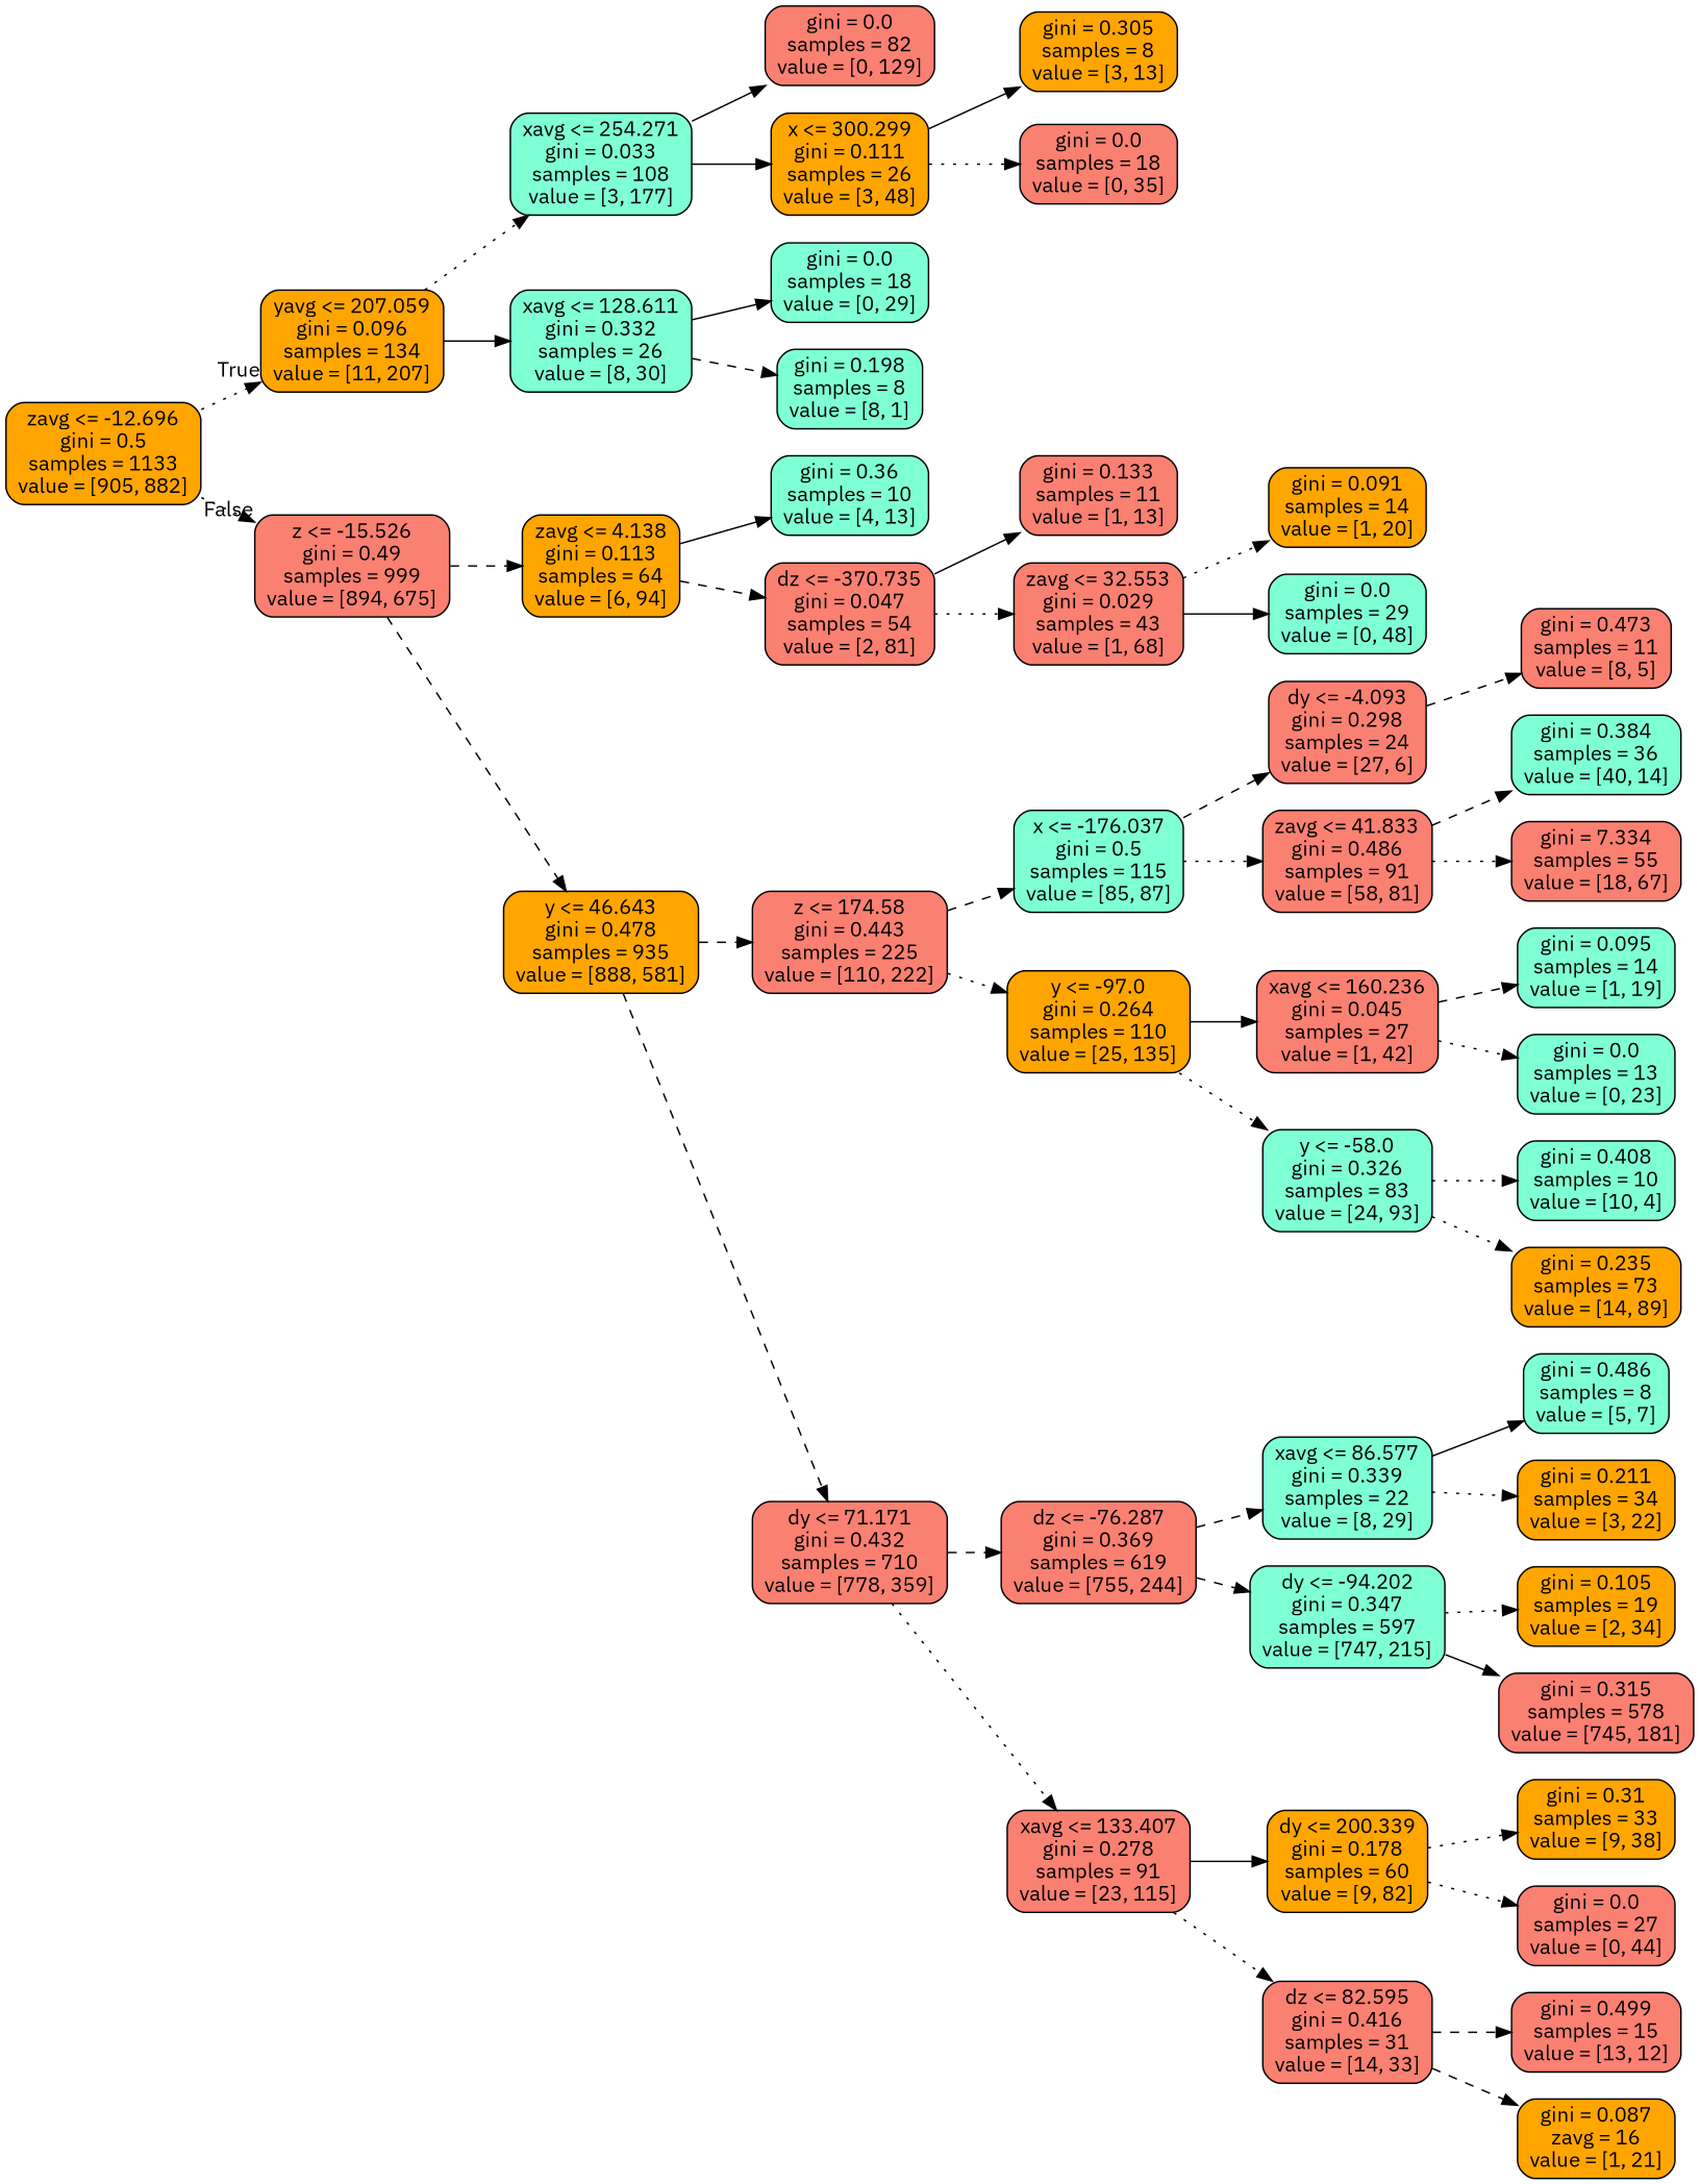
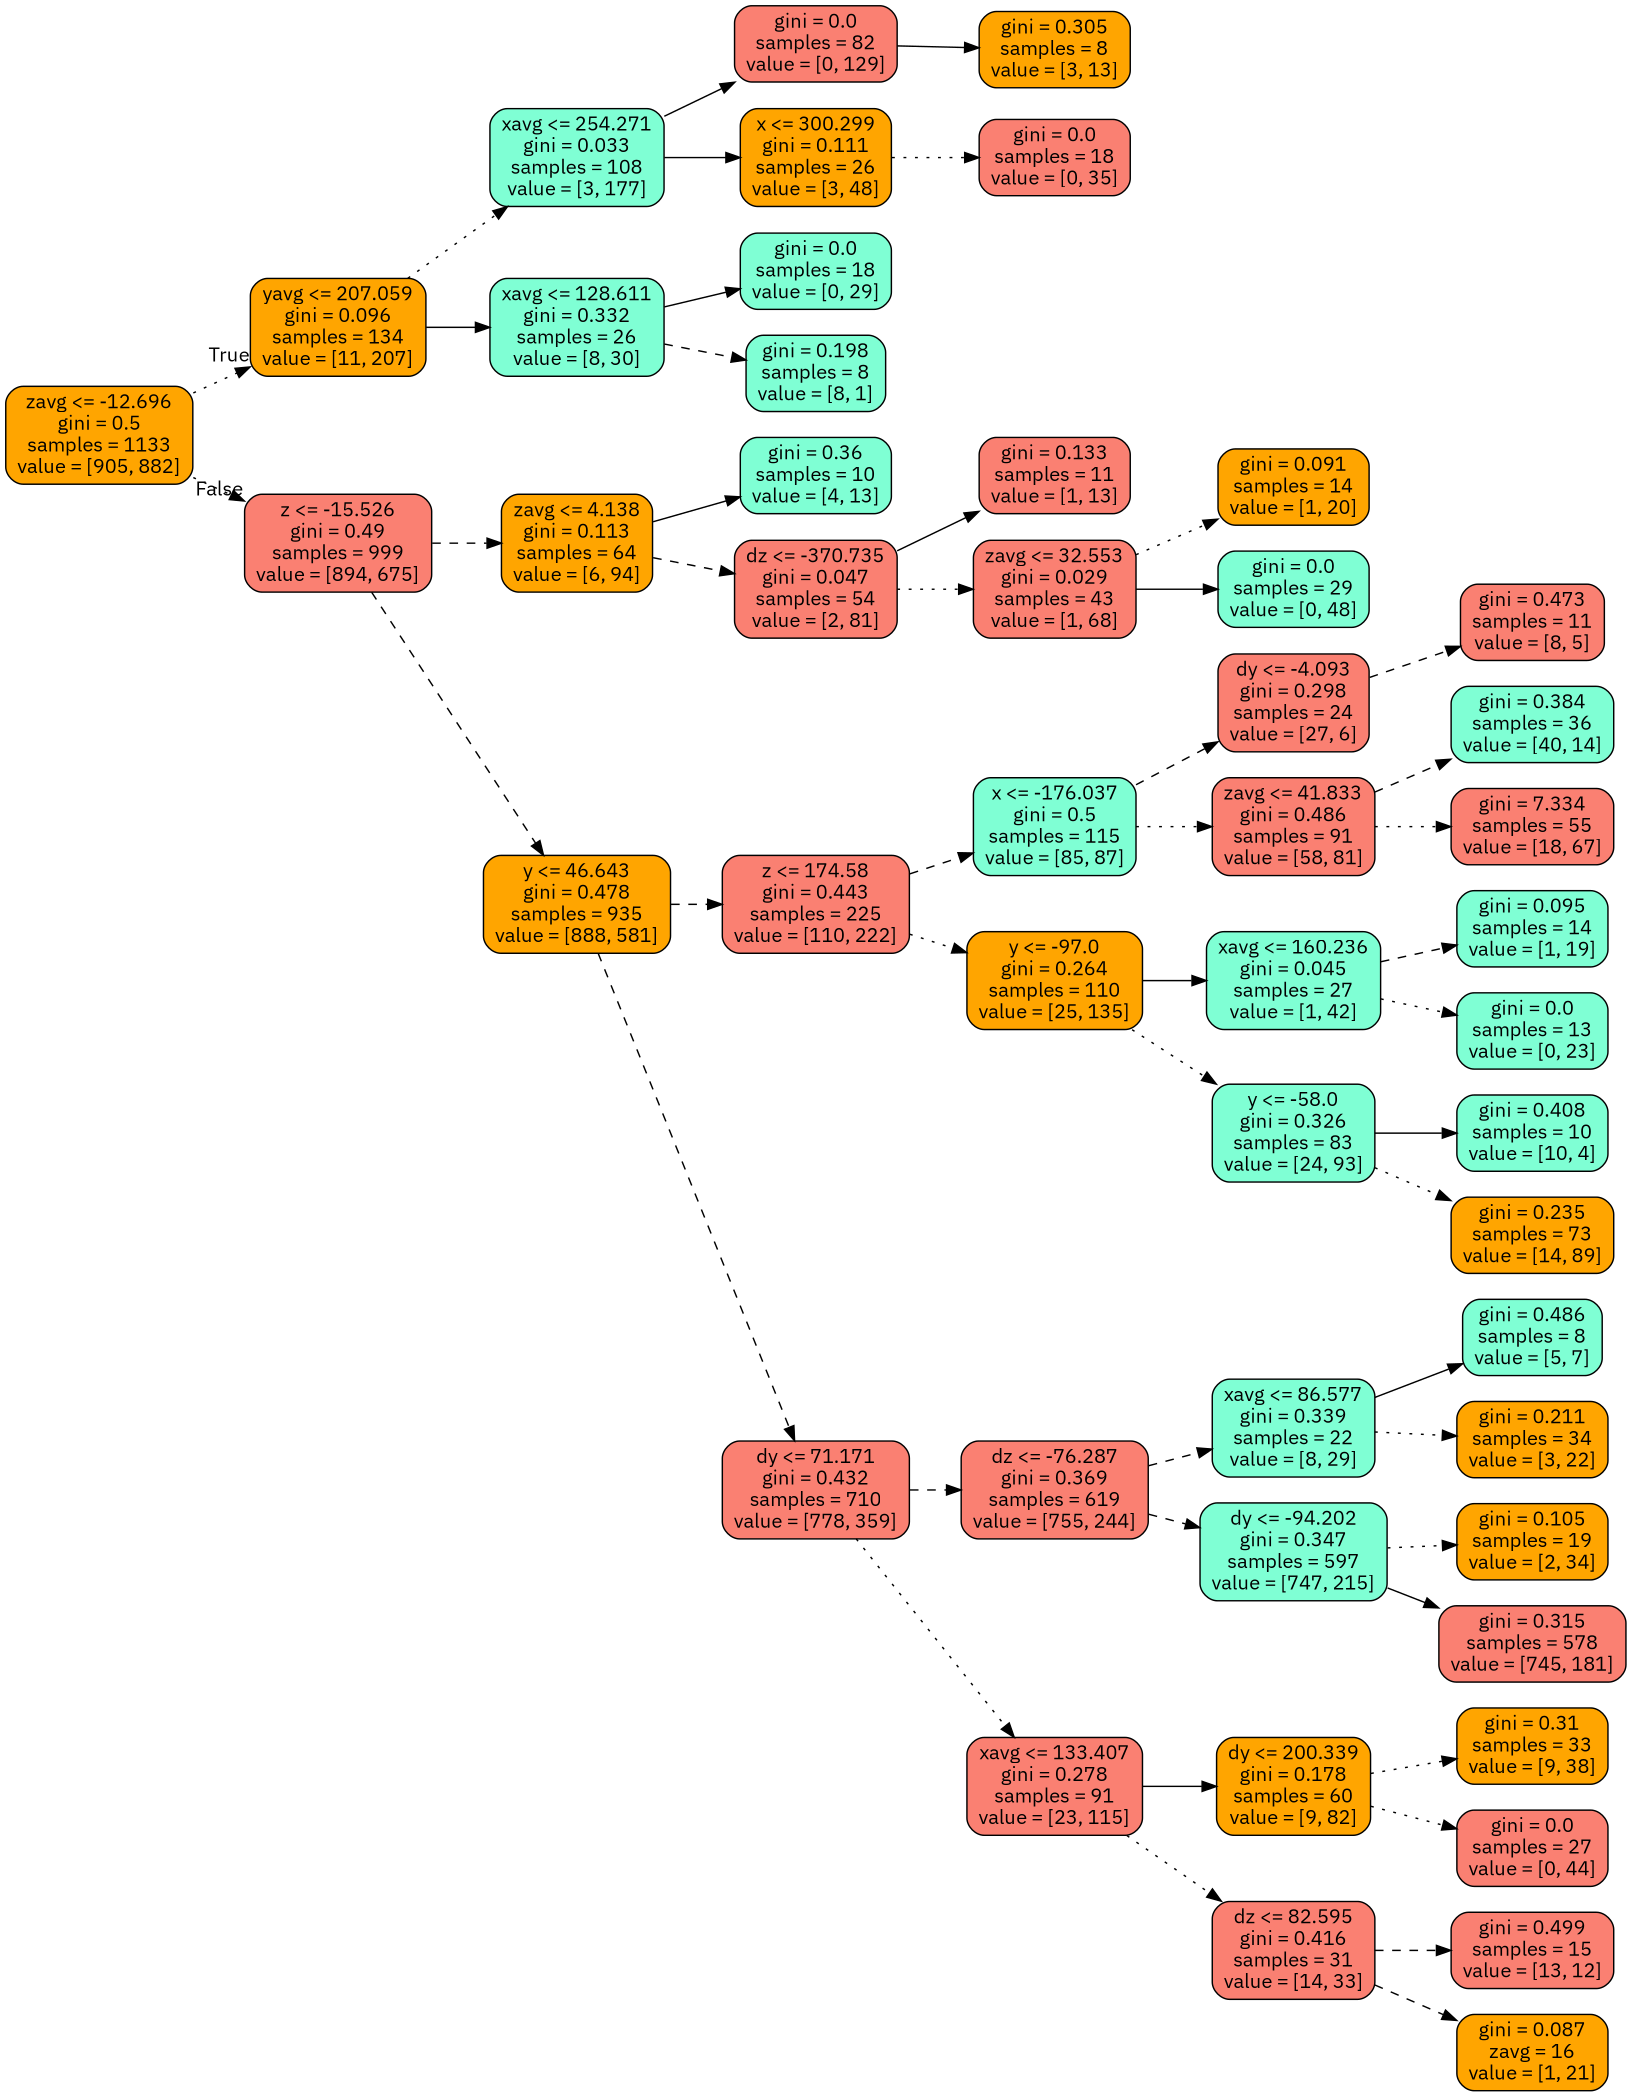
  digraph {
    fontname="IBM Plex Sans"
    rankdir=LR
    node [color=black fillcolor=salmon fontname="IBM Plex Sans" shape=box style="filled, rounded"]
    edge [fontname="IBM Plex Sans" style=dotted]
    n1 [fillcolor=orange label="zavg <= -12.696\ngini = 0.5\nsamples = 1133\nvalue = [905, 882]"]
    n2 [fillcolor=orange label="yavg <= 207.059\ngini = 0.096\nsamples = 134\nvalue = [11, 207]"]
    n3 [label="z <= -15.526\ngini = 0.49\nsamples = 999\nvalue = [894, 675]"]
    n4 [fillcolor=aquamarine label="xavg <= 254.271\ngini = 0.033\nsamples = 108\nvalue = [3, 177]"]
    n5 [fillcolor=aquamarine label="xavg <= 128.611\ngini = 0.332\nsamples = 26\nvalue = [8, 30]"]
    n6 [fillcolor=orange label="zavg <= 4.138\ngini = 0.113\nsamples = 64\nvalue = [6, 94]"]
    n7 [fillcolor=orange label="y <= 46.643\ngini = 0.478\nsamples = 935\nvalue = [888, 581]"]
    n8 [label="gini = 0.0\nsamples = 82\nvalue = [0, 129]"]
    n9 [fillcolor=orange label="x <= 300.299\ngini = 0.111\nsamples = 26\nvalue = [3, 48]"]
    n10 [fillcolor=aquamarine label="gini = 0.0\nsamples = 18\nvalue = [0, 29]"]
    n11 [fillcolor=aquamarine label="gini = 0.198\nsamples = 8\nvalue = [8, 1]"]
    n12 [fillcolor=orange label="gini = 0.305\nsamples = 8\nvalue = [3, 13]"]
    n13 [label="gini = 0.0\nsamples = 18\nvalue = [0, 35]"]
    n14 [fillcolor=aquamarine label="gini = 0.36\nsamples = 10\nvalue = [4, 13]"]
    n15 [label="dz <= -370.735\ngini = 0.047\nsamples = 54\nvalue = [2, 81]"]
    n16 [label="z <= 174.58\ngini = 0.443\nsamples = 225\nvalue = [110, 222]"]
    n17 [label="dy <= 71.171\ngini = 0.432\nsamples = 710\nvalue = [778, 359]"]
    n18 [label="gini = 0.133\nsamples = 11\nvalue = [1, 13]"]
    n19 [label="zavg <= 32.553\ngini = 0.029\nsamples = 43\nvalue = [1, 68]"]
    n20 [fillcolor=orange label="gini = 0.091\nsamples = 14\nvalue = [1, 20]"]
    n21 [fillcolor=aquamarine label="gini = 0.0\nsamples = 29\nvalue = [0, 48]"]
    n22 [fillcolor=aquamarine label="x <= -176.037\ngini = 0.5\nsamples = 115\nvalue = [85, 87]"]
    n23 [fillcolor=orange label="y <= -97.0\ngini = 0.264\nsamples = 110\nvalue = [25, 135]"]
    n24 [label="dz <= -76.287\ngini = 0.369\nsamples = 619\nvalue = [755, 244]"]
    n25 [label="xavg <= 133.407\ngini = 0.278\nsamples = 91\nvalue = [23, 115]"]
    n26 [label="dy <= -4.093\ngini = 0.298\nsamples = 24\nvalue = [27, 6]"]
    n27 [label="zavg <= 41.833\ngini = 0.486\nsamples = 91\nvalue = [58, 81]"]
-   n28 [label="xavg <= 160.236\ngini = 0.045\nsamples = 27\nvalue = [1, 42]"]
+   n28 [fillcolor=aquamarine label="xavg <= 160.236\ngini = 0.045\nsamples = 27\nvalue = [1, 42]"]
    n29 [fillcolor=aquamarine label="y <= -58.0\ngini = 0.326\nsamples = 83\nvalue = [24, 93]"]
    n30 [label="gini = 0.473\nsamples = 11\nvalue = [8, 5]"]
    n31 [fillcolor=aquamarine label="gini = 0.384\nsamples = 36\nvalue = [40, 14]"]
    n32 [label="gini = 7.334\nsamples = 55\nvalue = [18, 67]"]
    n33 [fillcolor=aquamarine label="gini = 0.095\nsamples = 14\nvalue = [1, 19]"]
    n34 [fillcolor=aquamarine label="gini = 0.0\nsamples = 13\nvalue = [0, 23]"]
    n35 [fillcolor=aquamarine label="gini = 0.408\nsamples = 10\nvalue = [10, 4]"]
    n36 [fillcolor=orange label="gini = 0.235\nsamples = 73\nvalue = [14, 89]"]
    n37 [fillcolor=aquamarine label="xavg <= 86.577\ngini = 0.339\nsamples = 22\nvalue = [8, 29]"]
    n38 [fillcolor=aquamarine label="dy <= -94.202\ngini = 0.347\nsamples = 597\nvalue = [747, 215]"]
    n39 [fillcolor=orange label="dy <= 200.339\ngini = 0.178\nsamples = 60\nvalue = [9, 82]"]
    n40 [label="dz <= 82.595\ngini = 0.416\nsamples = 31\nvalue = [14, 33]"]
    n41 [fillcolor=aquamarine label="gini = 0.486\nsamples = 8\nvalue = [5, 7]"]
    n42 [fillcolor=orange label="gini = 0.211\nsamples = 34\nvalue = [3, 22]"]
    n43 [fillcolor=orange label="gini = 0.105\nsamples = 19\nvalue = [2, 34]"]
    n44 [label="gini = 0.315\nsamples = 578\nvalue = [745, 181]"]
    n45 [fillcolor=orange label="gini = 0.31\nsamples = 33\nvalue = [9, 38]"]
    n46 [label="gini = 0.0\nsamples = 27\nvalue = [0, 44]"]
    n47 [label="gini = 0.499\nsamples = 15\nvalue = [13, 12]"]
    n48 [fillcolor=orange label="gini = 0.087\nzavg = 16\nvalue = [1, 21]"]
    n1 -> n2 [headlabel=True labelangle=45 labeldistance=2.5]
    n1 -> n3 [headlabel=False labelangle=-45 labeldistance=2.5]
    n2 -> n4
    n2 -> n5 [style=solid]
    n3 -> n6 [style=dashed]
    n3 -> n7 [style=dashed]
    n4 -> n8 [style=solid]
    n4 -> n9 [style=solid]
    n5 -> n10 [style=solid]
    n5 -> n11 [style=dashed]
    n6 -> n14 [style=solid]
    n6 -> n15 [style=dashed]
    n7 -> n16 [style=dashed]
    n7 -> n17 [style=dashed]
-   n9 -> n12 [style=solid]
+   n8 -> n12 [style=solid]
    n9 -> n13
    n15 -> n18 [style=solid]
    n15 -> n19
    n16 -> n22 [style=dashed]
    n16 -> n23
    n17 -> n24 [style=dashed]
    n17 -> n25
    n19 -> n20
    n19 -> n21 [style=solid]
    n22 -> n26 [style=dashed]
    n22 -> n27
    n23 -> n28 [style=solid]
    n23 -> n29
    n24 -> n37 [style=dashed]
    n24 -> n38 [style=dashed]
    n25 -> n39 [style=solid]
    n25 -> n40
    n26 -> n30 [style=dashed]
    n27 -> n31 [style=dashed]
    n27 -> n32
    n28 -> n33 [style=dashed]
    n28 -> n34
-   n29 -> n35
+   n29 -> n35 [style=solid]
    n29 -> n36
    n37 -> n41 [style=solid]
    n37 -> n42
    n38 -> n43
    n38 -> n44 [style=solid]
    n39 -> n45
    n39 -> n46
    n40 -> n47 [style=dashed]
    n40 -> n48 [style=dashed]
  }
